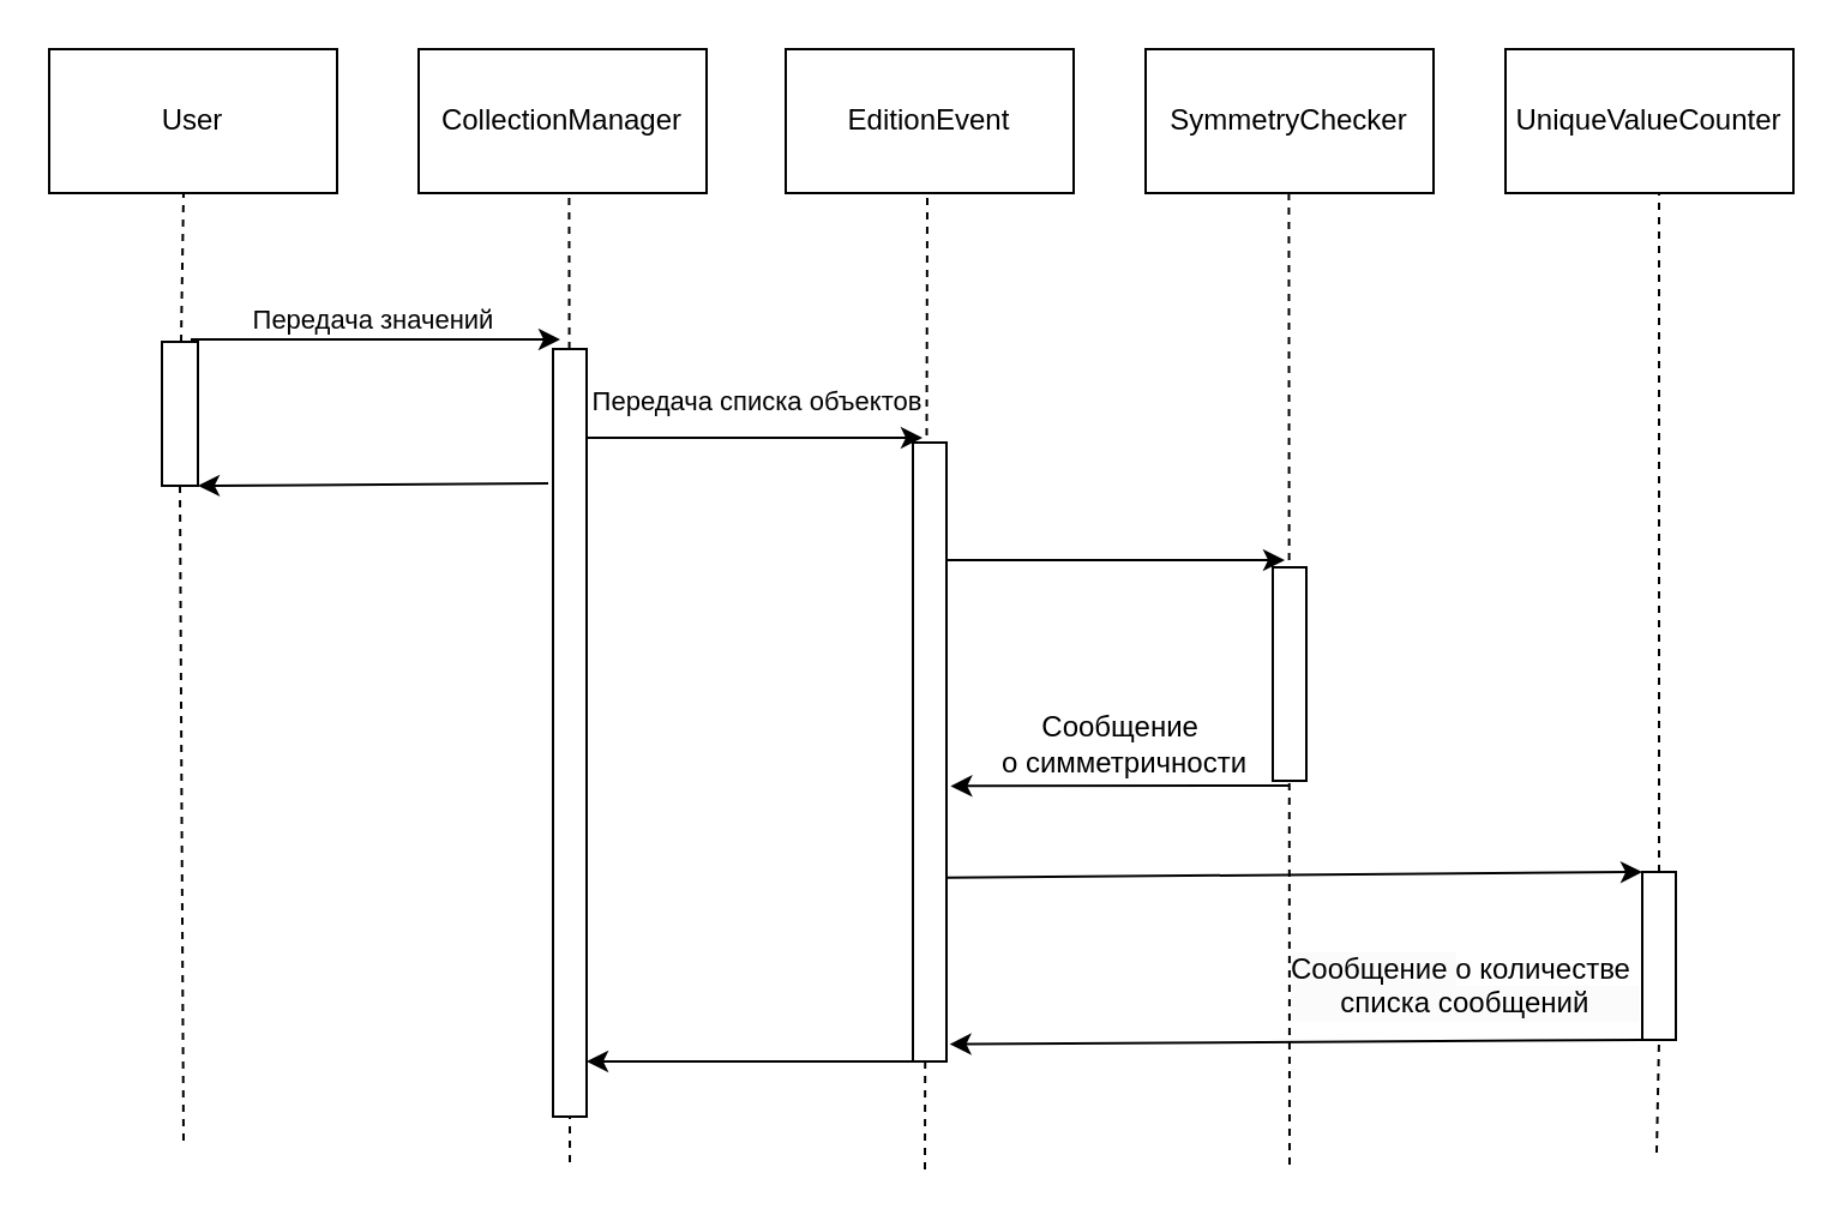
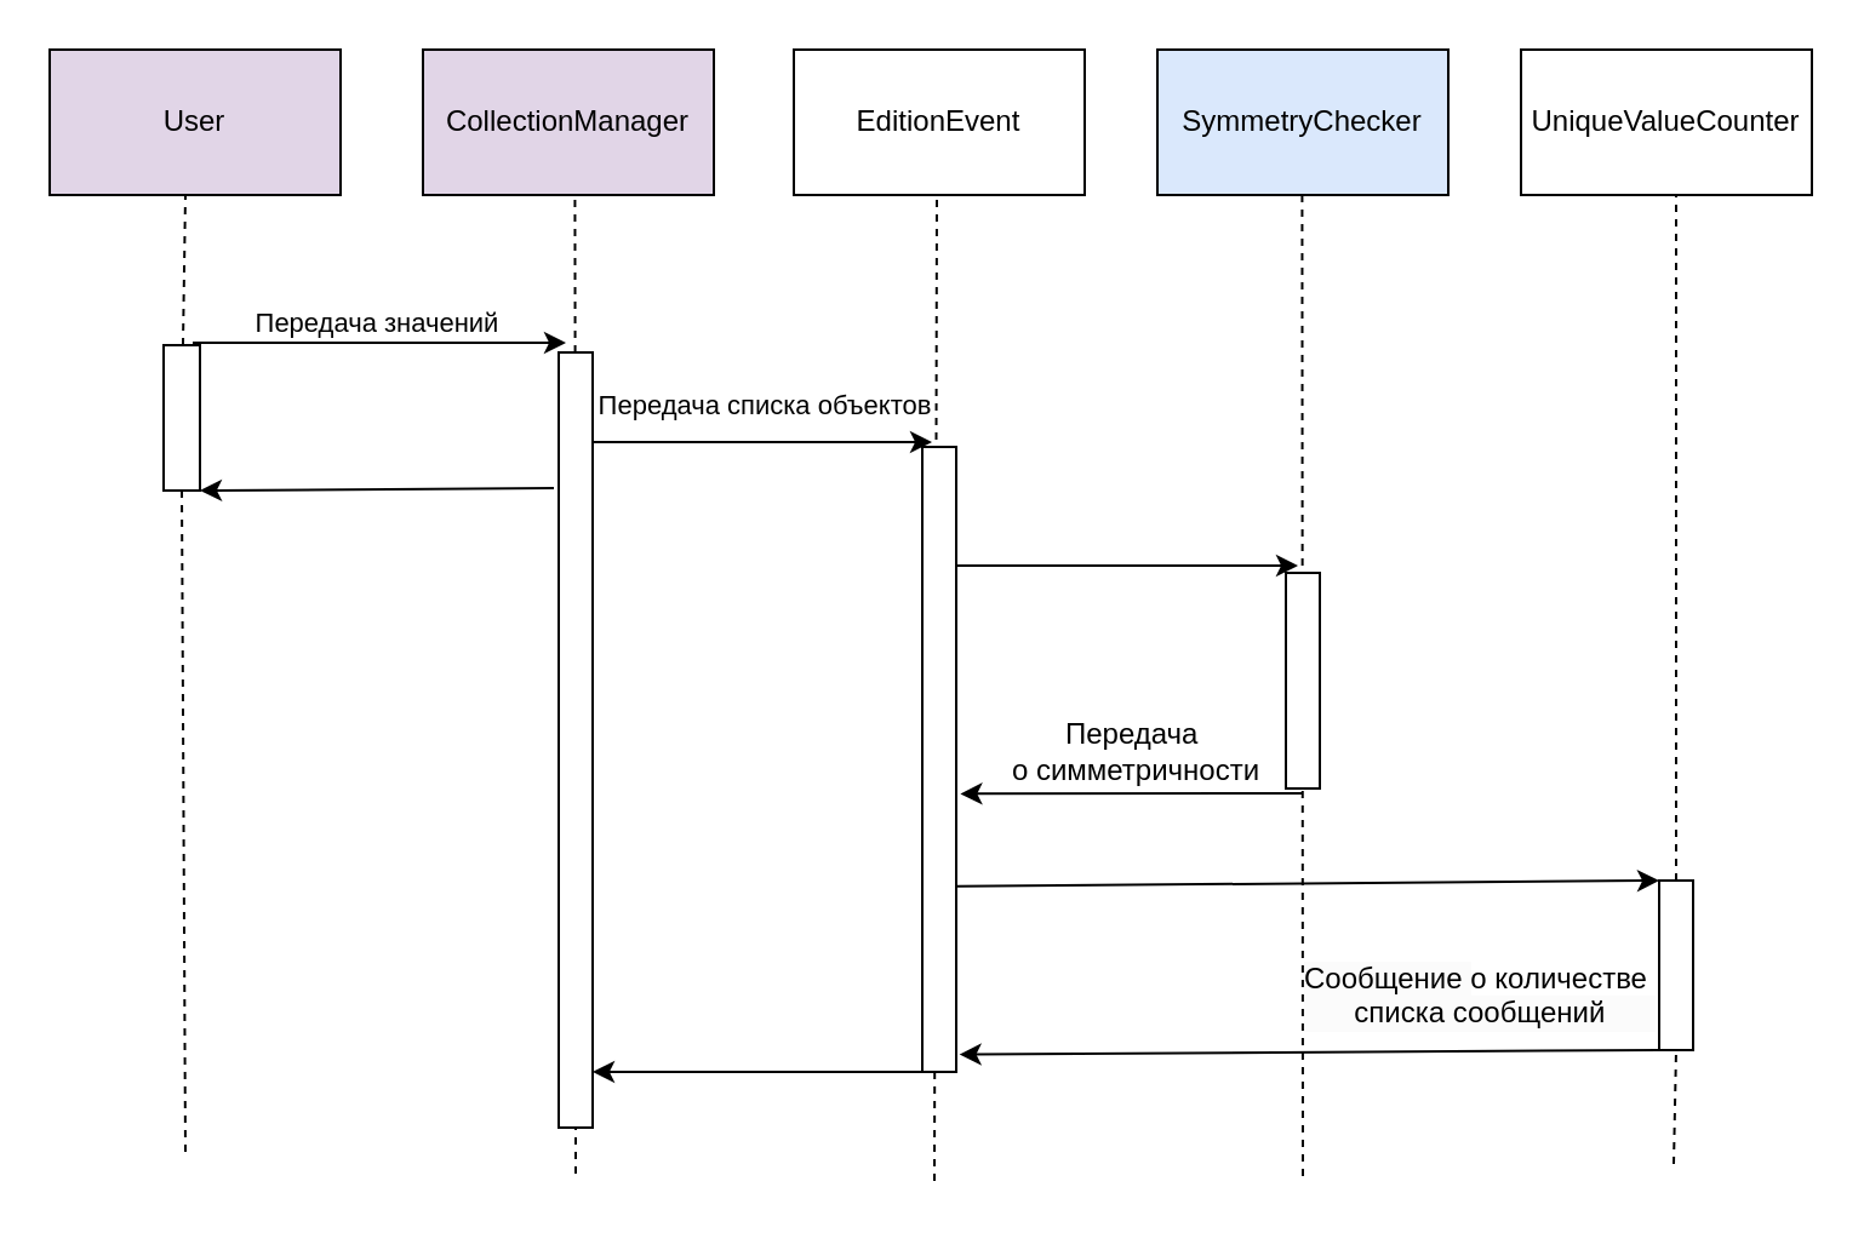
  <mxCell id="0" />
  <mxCell id="1" parent="0" />
- <mxCell id="2" value="User" style="rounded=0;whiteSpace=wrap;html=1;" vertex="1" parent="1"><mxGeometry x="20" y="20" width="120" height="60" as="geometry" /></mxCell>
- <mxCell id="3" value="CollectionManager" style="rounded=0;whiteSpace=wrap;html=1;" vertex="1" parent="1"><mxGeometry x="174" y="20" width="120" height="60" as="geometry" /></mxCell>
+ <mxCell id="2" value="User" style="rounded=0;whiteSpace=wrap;html=1;fillColor=#e1d5e7;" vertex="1" parent="1"><mxGeometry x="20" y="20" width="120" height="60" as="geometry" /></mxCell>
+ <mxCell id="3" value="CollectionManager" style="rounded=0;whiteSpace=wrap;html=1;fillColor=#e1d5e7;" vertex="1" parent="1"><mxGeometry x="174" y="20" width="120" height="60" as="geometry" /></mxCell>
  <mxCell id="4" value="EditionEvent" style="rounded=0;whiteSpace=wrap;html=1;" vertex="1" parent="1"><mxGeometry x="327" y="20" width="120" height="60" as="geometry" /></mxCell>
- <mxCell id="5" value="SymmetryChecker" style="rounded=0;whiteSpace=wrap;html=1;" vertex="1" parent="1"><mxGeometry x="477" y="20" width="120" height="60" as="geometry" /></mxCell>
+ <mxCell id="5" value="SymmetryChecker" style="rounded=0;whiteSpace=wrap;html=1;fillColor=#dae8fc;" vertex="1" parent="1"><mxGeometry x="477" y="20" width="120" height="60" as="geometry" /></mxCell>
  <mxCell id="6" value="UniqueValueCounter" style="rounded=0;whiteSpace=wrap;html=1;" vertex="1" parent="1"><mxGeometry x="627" y="20" width="120" height="60" as="geometry" /></mxCell>
  <mxCell id="7" value="" style="endArrow=none;dashed=1;html=1;rounded=0;entryX=0.5;entryY=1;entryDx=0;entryDy=0;" edge="1" parent="1" source="28"><mxGeometry width="50" height="50" relative="1" as="geometry"><mxPoint x="76" y="475" as="sourcePoint" /><mxPoint x="76" y="80" as="targetPoint" /></mxGeometry></mxCell>
  <mxCell id="8" value="" style="endArrow=none;dashed=1;html=1;rounded=0;entryX=0.5;entryY=1;entryDx=0;entryDy=0;" edge="1" parent="1" source="17"><mxGeometry width="50" height="50" relative="1" as="geometry"><mxPoint x="236.71" y="455" as="sourcePoint" /><mxPoint x="236.71" y="80" as="targetPoint" /></mxGeometry></mxCell>
  <mxCell id="9" value="" style="endArrow=none;dashed=1;html=1;rounded=0;entryX=0.5;entryY=1;entryDx=0;entryDy=0;" edge="1" parent="1"><mxGeometry width="50" height="50" relative="1" as="geometry"><mxPoint x="385" y="487" as="sourcePoint" /><mxPoint x="386" y="80" as="targetPoint" /></mxGeometry></mxCell>
  <mxCell id="10" value="" style="endArrow=none;dashed=1;html=1;rounded=0;entryX=0.5;entryY=1;entryDx=0;entryDy=0;" edge="1" parent="1"><mxGeometry width="50" height="50" relative="1" as="geometry"><mxPoint x="537" y="485" as="sourcePoint" /><mxPoint x="536.71" y="80" as="targetPoint" /></mxGeometry></mxCell>
  <mxCell id="11" value="" style="endArrow=none;dashed=1;html=1;rounded=0;entryX=0.5;entryY=1;entryDx=0;entryDy=0;" edge="1" parent="1" source="23"><mxGeometry width="50" height="50" relative="1" as="geometry"><mxPoint x="691" y="455" as="sourcePoint" /><mxPoint x="691" y="80" as="targetPoint" /></mxGeometry></mxCell>
  <mxCell id="12" value="" style="endArrow=classic;html=1;rounded=0;" edge="1" parent="1"><mxGeometry width="50" height="50" relative="1" as="geometry"><mxPoint x="79" y="141" as="sourcePoint" /><mxPoint x="233" y="141" as="targetPoint" /></mxGeometry></mxCell>
  <mxCell id="13" value="Передача значений" style="edgeLabel;html=1;align=center;verticalAlign=middle;resizable=0;points=[];" vertex="1" connectable="0" parent="12"><mxGeometry x="0.147" y="-1" relative="1" as="geometry"><mxPoint x="-13" y="-10" as="offset" /></mxGeometry></mxCell>
  <mxCell id="14" value="" style="endArrow=classic;html=1;rounded=0;" edge="1" parent="1"><mxGeometry width="50" height="50" relative="1" as="geometry"><mxPoint x="238" y="182" as="sourcePoint" /><mxPoint x="384" y="182" as="targetPoint" /></mxGeometry></mxCell>
  <mxCell id="15" value="Передача списка объектов" style="edgeLabel;html=1;align=center;verticalAlign=middle;resizable=0;points=[];" vertex="1" connectable="0" parent="14"><mxGeometry x="-0.2" relative="1" as="geometry"><mxPoint x="18" y="-16" as="offset" /></mxGeometry></mxCell>
  <mxCell id="16" value="" style="endArrow=none;dashed=1;html=1;rounded=0;entryX=0.5;entryY=1;entryDx=0;entryDy=0;" edge="1" parent="1" target="17"><mxGeometry width="50" height="50" relative="1" as="geometry"><mxPoint x="237" y="484" as="sourcePoint" /><mxPoint x="236.71" y="80" as="targetPoint" /></mxGeometry></mxCell>
  <mxCell id="17" value="" style="rounded=0;whiteSpace=wrap;html=1;" vertex="1" parent="1"><mxGeometry x="230" y="145" width="14" height="320" as="geometry" /></mxCell>
  <mxCell id="18" value="" style="rounded=0;whiteSpace=wrap;html=1;" vertex="1" parent="1"><mxGeometry x="380" y="184" width="14" height="258" as="geometry" /></mxCell>
  <mxCell id="19" value="" style="endArrow=classic;html=1;rounded=0;" edge="1" parent="1"><mxGeometry width="50" height="50" relative="1" as="geometry"><mxPoint x="394" y="233" as="sourcePoint" /><mxPoint x="535" y="233" as="targetPoint" /></mxGeometry></mxCell>
  <mxCell id="20" value="" style="rounded=0;whiteSpace=wrap;html=1;" vertex="1" parent="1"><mxGeometry x="530" y="236" width="14" height="89" as="geometry" /></mxCell>
  <mxCell id="21" value="" style="endArrow=classic;html=1;rounded=0;entryX=1.122;entryY=0.555;entryDx=0;entryDy=0;entryPerimeter=0;" edge="1" parent="1" target="18"><mxGeometry width="50" height="50" relative="1" as="geometry"><mxPoint x="537" y="327" as="sourcePoint" /><mxPoint x="443" y="326" as="targetPoint" /></mxGeometry></mxCell>
  <mxCell id="22" value="" style="endArrow=none;dashed=1;html=1;rounded=0;entryX=0.5;entryY=1;entryDx=0;entryDy=0;" edge="1" parent="1" target="23"><mxGeometry width="50" height="50" relative="1" as="geometry"><mxPoint x="690" y="480" as="sourcePoint" /><mxPoint x="691" y="80" as="targetPoint" /></mxGeometry></mxCell>
  <mxCell id="23" value="" style="rounded=0;whiteSpace=wrap;html=1;" vertex="1" parent="1"><mxGeometry x="684" y="363" width="14" height="70" as="geometry" /></mxCell>
  <mxCell id="24" value="" style="endArrow=classic;html=1;rounded=0;exitX=1.01;exitY=0.703;exitDx=0;exitDy=0;exitPerimeter=0;entryX=0;entryY=0;entryDx=0;entryDy=0;" edge="1" parent="1" source="18" target="23"><mxGeometry width="50" height="50" relative="1" as="geometry"><mxPoint x="432" y="366" as="sourcePoint" /><mxPoint x="573" y="366" as="targetPoint" /></mxGeometry></mxCell>
  <mxCell id="25" value="" style="endArrow=classic;html=1;rounded=0;entryX=1.093;entryY=0.972;entryDx=0;entryDy=0;entryPerimeter=0;exitX=0;exitY=1;exitDx=0;exitDy=0;" edge="1" parent="1" source="23" target="18"><mxGeometry width="50" height="50" relative="1" as="geometry"><mxPoint x="556" y="458" as="sourcePoint" /><mxPoint x="411" y="460" as="targetPoint" /></mxGeometry></mxCell>
  <mxCell id="26" value="" style="endArrow=classic;html=1;rounded=0;entryX=1.122;entryY=0.555;entryDx=0;entryDy=0;entryPerimeter=0;" edge="1" parent="1"><mxGeometry width="50" height="50" relative="1" as="geometry"><mxPoint x="385" y="442" as="sourcePoint" /><mxPoint x="244" y="442" as="targetPoint" /></mxGeometry></mxCell>
  <mxCell id="27" value="" style="endArrow=none;dashed=1;html=1;rounded=0;entryX=0.5;entryY=1;entryDx=0;entryDy=0;" edge="1" parent="1" target="28"><mxGeometry width="50" height="50" relative="1" as="geometry"><mxPoint x="76" y="475" as="sourcePoint" /><mxPoint x="76" y="80" as="targetPoint" /></mxGeometry></mxCell>
  <mxCell id="28" value="" style="rounded=0;whiteSpace=wrap;html=1;" vertex="1" parent="1"><mxGeometry x="67" y="142" width="15" height="60" as="geometry" /></mxCell>
  <mxCell id="29" value="" style="endArrow=classic;html=1;rounded=0;entryX=1.122;entryY=0.555;entryDx=0;entryDy=0;entryPerimeter=0;" edge="1" parent="1"><mxGeometry width="50" height="50" relative="1" as="geometry"><mxPoint x="228" y="201" as="sourcePoint" /><mxPoint x="82" y="202" as="targetPoint" /></mxGeometry></mxCell>
- <mxCell id="30" value="Сообщение&amp;nbsp;&lt;div&gt;о симметричности&lt;/div&gt;" style="text;html=1;align=center;verticalAlign=middle;resizable=0;points=[];autosize=1;strokeColor=none;fillColor=none;" vertex="1" parent="1"><mxGeometry x="408" y="289" width="120" height="41" as="geometry" /></mxCell>
+ <mxCell id="30" value="Передача&amp;nbsp;&lt;div&gt;о симметричности&lt;/div&gt;" style="text;html=1;align=center;verticalAlign=middle;resizable=0;points=[];autosize=1;strokeColor=none;fillColor=none;" vertex="1" parent="1"><mxGeometry x="408" y="289" width="120" height="41" as="geometry" /></mxCell>
  <mxCell id="31" value="&lt;span style=&quot;color: rgb(0, 0, 0); font-family: Helvetica; font-size: 12px; font-style: normal; font-variant-ligatures: normal; font-variant-caps: normal; font-weight: 400; letter-spacing: normal; orphans: 2; text-align: center; text-indent: 0px; text-transform: none; widows: 2; word-spacing: 0px; -webkit-text-stroke-width: 0px; white-space: nowrap; background-color: rgb(251, 251, 251); text-decoration-thickness: initial; text-decoration-style: initial; text-decoration-color: initial; display: inline !important; float: none;&quot;&gt;Сообщение&amp;nbsp;&lt;/span&gt;&lt;span style=&quot;text-align: center; text-wrap: nowrap;&quot;&gt;о количестве&amp;nbsp;&lt;/span&gt;&lt;div style=&quot;outline: none !important; forced-color-adjust: none; color: rgb(0, 0, 0); font-family: Helvetica; font-size: 12px; font-style: normal; font-variant-ligatures: normal; font-variant-caps: normal; font-weight: 400; letter-spacing: normal; orphans: 2; text-align: center; text-indent: 0px; text-transform: none; widows: 2; word-spacing: 0px; -webkit-text-stroke-width: 0px; white-space: nowrap; background-color: rgb(251, 251, 251); text-decoration-thickness: initial; text-decoration-style: initial; text-decoration-color: initial;&quot;&gt;списка сообщений&lt;/div&gt;" style="text;whiteSpace=wrap;html=1;" vertex="1" parent="1"><mxGeometry x="536" y="390" width="144" height="48" as="geometry" /></mxCell>
